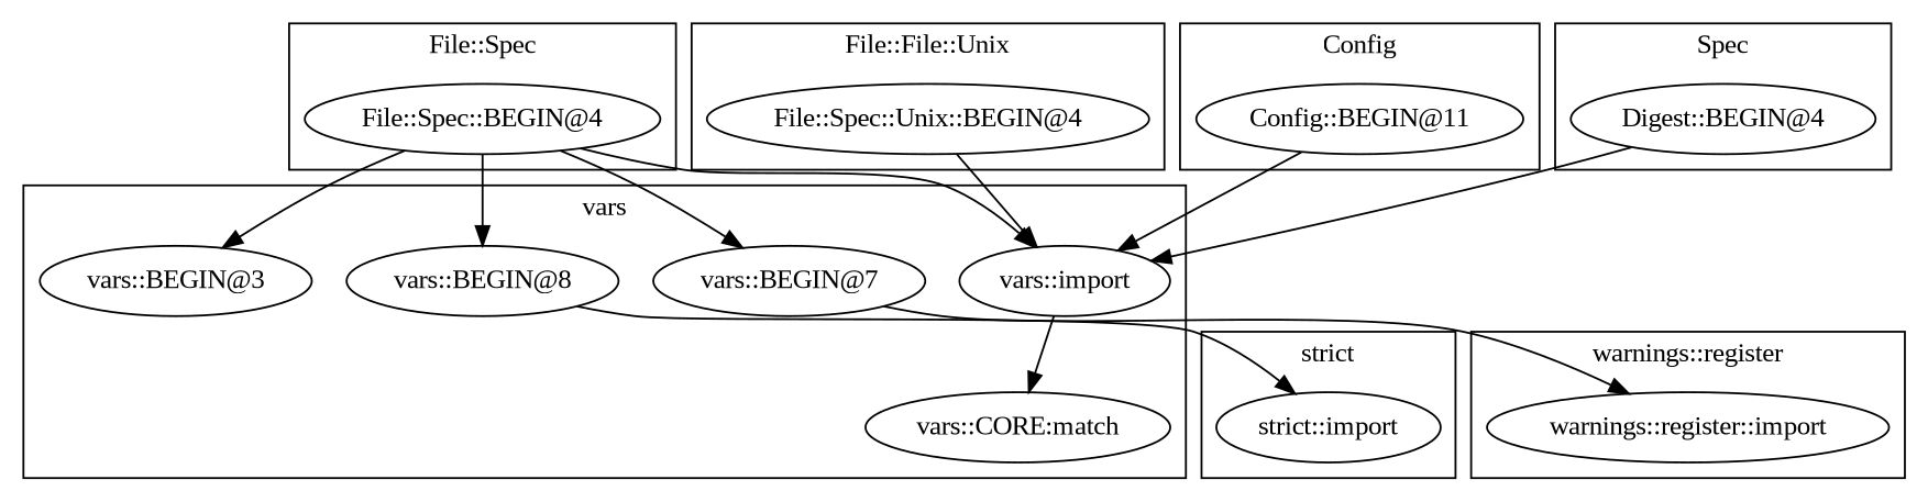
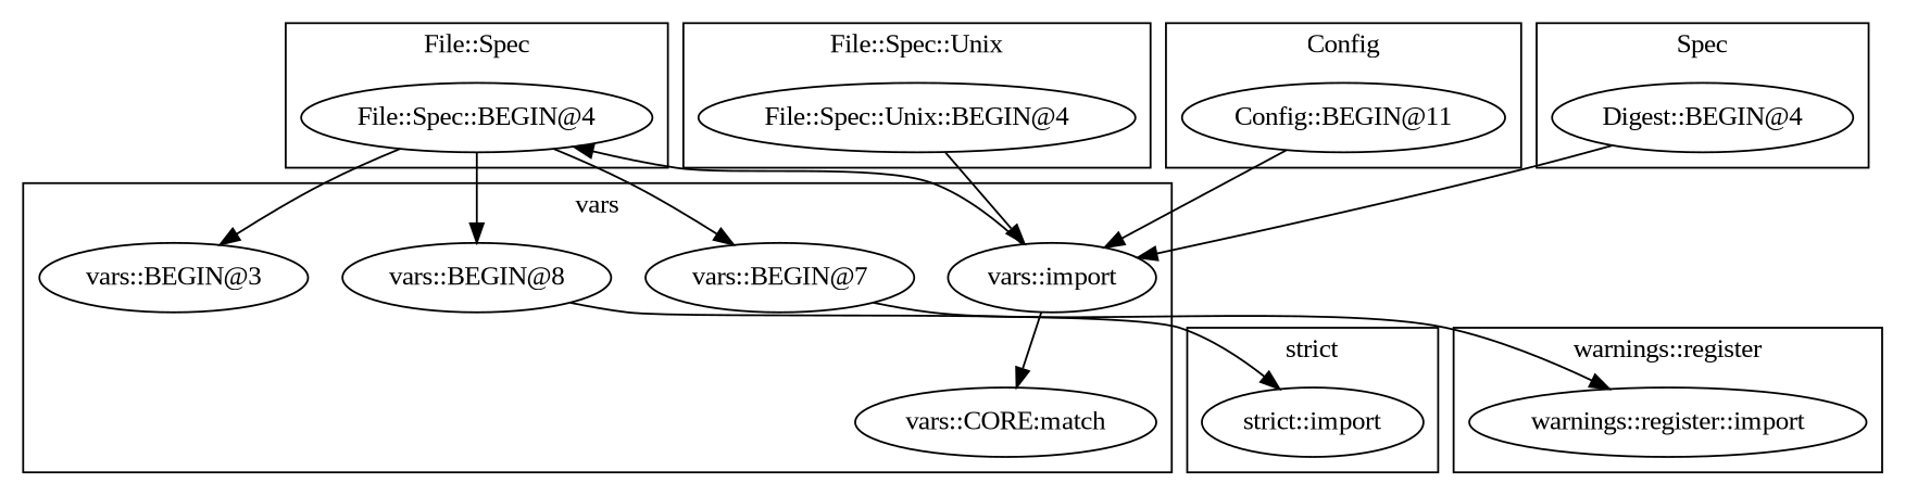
  digraph {
    fontname="Liberation Serif"
    node [fontname="Liberation Serif"]
    edge [fontname="Liberation Serif"]
    "vars::BEGIN@3"
    "vars::BEGIN@8"
    "vars::import"
    "vars::CORE:match"
    "vars::BEGIN@7"
    "File::Spec::BEGIN@4"
    "File::Spec::Unix::BEGIN@4"
    "Config::BEGIN@11"
    "strict::import"
    "warnings::register::import"
    "Digest::BEGIN@4"
    subgraph cluster_1 {
      label=vars
      "vars::BEGIN@3"
      "vars::BEGIN@8"
      "vars::import"
      "vars::CORE:match"
      "vars::BEGIN@7"
    }
    subgraph cluster_2 {
      label="File::Spec"
      "File::Spec::BEGIN@4"
    }
    subgraph cluster_3 {
-     label="File::File::Unix"
+     label="File::Spec::Unix"
      "File::Spec::Unix::BEGIN@4"
    }
    subgraph cluster_4 {
      label=Config
      "Config::BEGIN@11"
    }
    subgraph cluster_5 {
      label="strict"
      "strict::import"
    }
    subgraph cluster_6 {
      label="warnings::register"
      "warnings::register::import"
    }
    subgraph cluster_7 {
      label=Spec
      "Digest::BEGIN@4"
    }
    "vars::BEGIN@8" -> "strict::import"
    "vars::import" -> "vars::CORE:match"
    "vars::BEGIN@7" -> "warnings::register::import"
    "File::Spec::BEGIN@4" -> "vars::BEGIN@3"
    "File::Spec::BEGIN@4" -> "vars::BEGIN@8"
-   "File::Spec::BEGIN@4" -> "vars::import"
+   "vars::import" -> "File::Spec::BEGIN@4"
    "File::Spec::BEGIN@4" -> "vars::BEGIN@7"
    "File::Spec::Unix::BEGIN@4" -> "vars::import"
    "Config::BEGIN@11" -> "vars::import"
    "Digest::BEGIN@4" -> "vars::import"
  }
